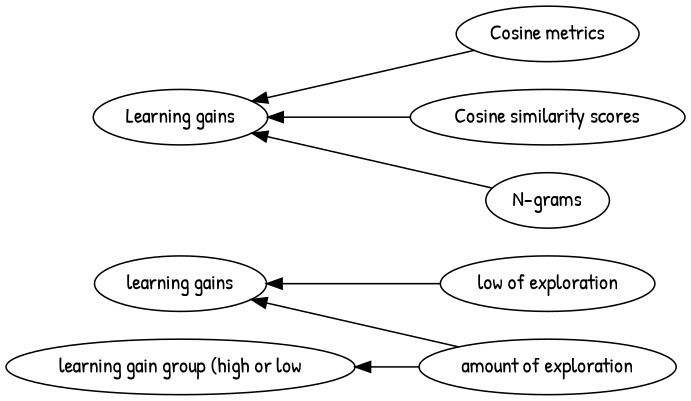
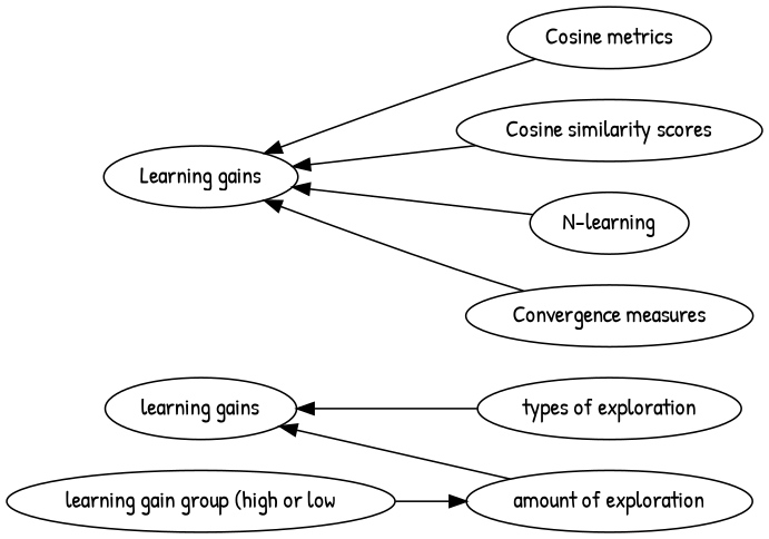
  digraph {
    fontname="Patrick Hand"
    rankdir=RL
    splines=true
    node [fontname="Patrick Hand"]
    edge [fontname="Patrick Hand"]
-   "types of exploration" [label="low of exploration"]
+   "types of exploration"
    n2 [label="Cosine metrics"]
    "Cosine similarity scores"
-   "N-grams"
+   "N-grams" [label="N-learning"]
+   "Convergence measures"
    "amount of exploration"
    "Learning gains"
    "learning gains"
    "learning gain group (high or low"
    subgraph sub_1 {
      rank=same
      "types of exploration"
      n2
      "Cosine similarity scores"
      "N-grams"
+     "Convergence measures"
      "amount of exploration"
    }
    subgraph sub_2 {
      rank=same
      "Learning gains"
      "learning gains"
      "learning gain group (high or low"
    }
    "types of exploration" -> "learning gains"
    n2 -> "Learning gains"
    "Cosine similarity scores" -> "Learning gains"
    "N-grams" -> "Learning gains"
+   "Convergence measures" -> "Learning gains"
    "amount of exploration" -> "learning gains"
-   "amount of exploration" -> "learning gain group (high or low"
+   "learning gain group (high or low" -> "amount of exploration"
  }
